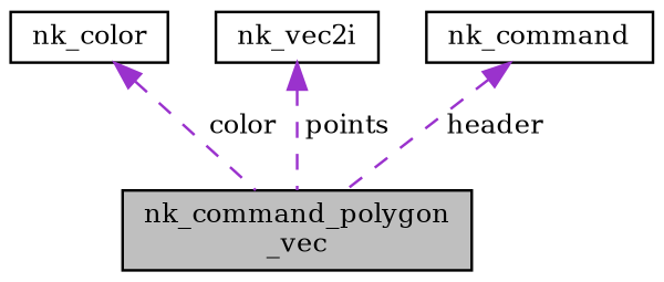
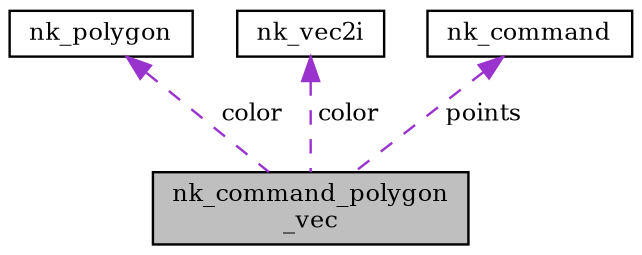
  digraph {
    fontname="DejaVu Serif"
    node [color=black fillcolor=white fontname="DejaVu Serif" fontsize=10 shape=record style=filled]
    edge [color=darkorchid3 dir=back fontname="DejaVu Serif" fontsize=10 labelfontname=Helvetica labelfontsize=10 style=dashed]
    n1 [fillcolor=grey75 fontcolor=black height=0.2 label="nk_command_polygon\l_vec" width=0.4]
-   n2 [height=0.2 label=nk_color width=0.4]
+   n2 [height=0.2 label=nk_polygon width=0.4]
    n3 [height=0.2 label=nk_vec2i width=0.4]
    n4 [height=0.2 label=nk_command width=0.4]
    n2 -> n1 [label=" color"]
-   n3 -> n1 [label=" points"]
-   n4 -> n1 [label=" header"]
+   n3 -> n1 [label=" color"]
+   n4 -> n1 [label=" points"]
  }
